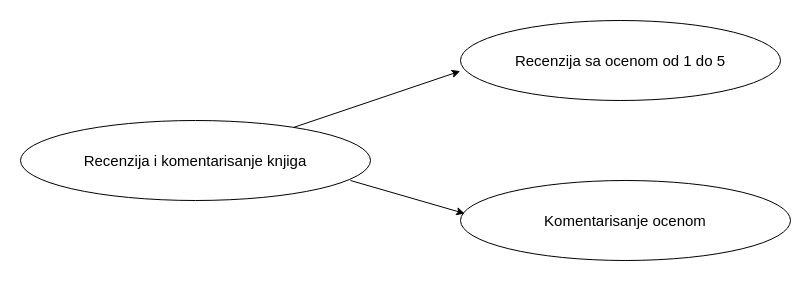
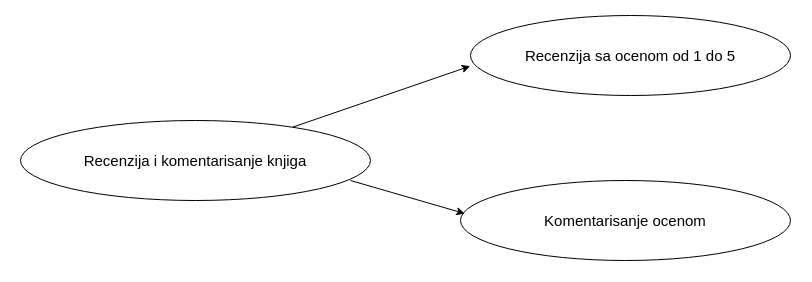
  <mxCell id="0" />
  <mxCell id="1" parent="0" />
  <mxCell id="2" value="Recenzija i komentarisanje knjiga" style="ellipse;whiteSpace=wrap;html=1;fontSize=15;" vertex="1" parent="1"><mxGeometry x="20" y="120" width="350" height="80" as="geometry" /></mxCell>
- <mxCell id="3" value="Recenzija sa ocenom od 1 do 5" style="ellipse;whiteSpace=wrap;html=1;fontSize=15;" vertex="1" parent="1"><mxGeometry x="460" y="20" width="320" height="80" as="geometry" /></mxCell>
+ <mxCell id="3" value="Recenzija sa ocenom od 1 do 5" style="ellipse;whiteSpace=wrap;html=1;fontSize=15;" vertex="1" parent="1"><mxGeometry x="470" y="15" width="320" height="80" as="geometry" /></mxCell>
  <mxCell id="4" value="Komentarisanje ocenom" style="ellipse;whiteSpace=wrap;html=1;fontSize=15;" vertex="1" parent="1"><mxGeometry x="460" y="180" width="330" height="80" as="geometry" /></mxCell>
  <mxCell id="5" value="" style="endArrow=classic;html=1;rounded=0;entryX=-0.001;entryY=0.633;entryDx=0;entryDy=0;entryPerimeter=0;" edge="1" parent="1" source="2" target="3"><mxGeometry width="50" height="50" relative="1" as="geometry"><mxPoint x="390" y="190" as="sourcePoint" /><mxPoint x="440" y="140" as="targetPoint" /></mxGeometry></mxCell>
  <mxCell id="6" value="" style="endArrow=classic;html=1;rounded=0;entryX=0.013;entryY=0.413;entryDx=0;entryDy=0;entryPerimeter=0;" edge="1" parent="1" target="4"><mxGeometry width="50" height="50" relative="1" as="geometry"><mxPoint x="350" y="180" as="sourcePoint" /><mxPoint x="440" y="140" as="targetPoint" /></mxGeometry></mxCell>
